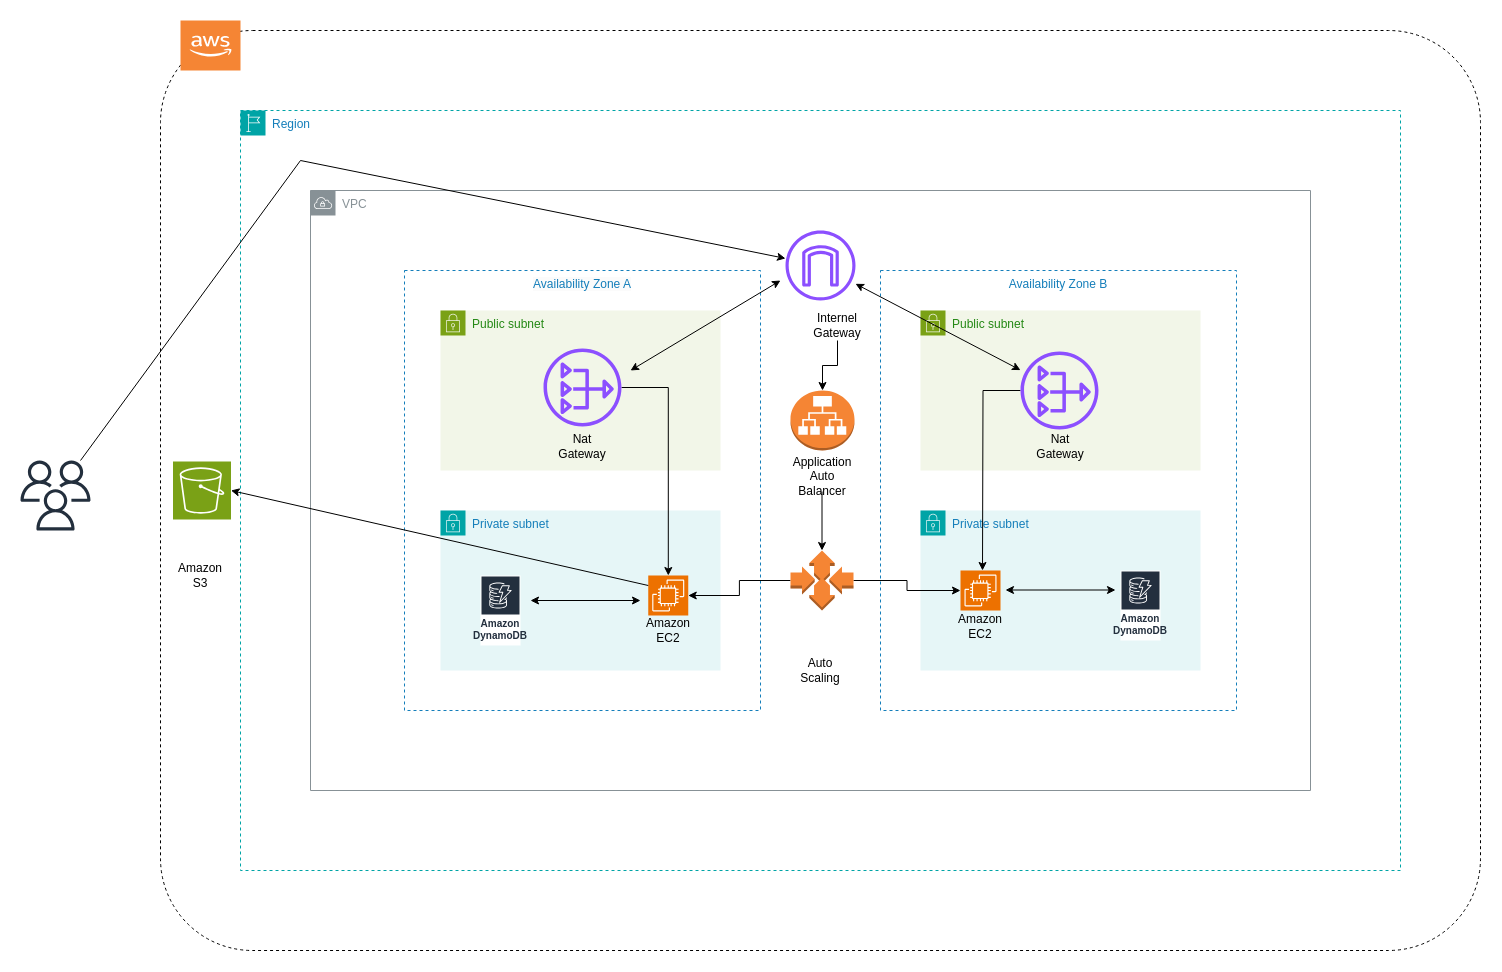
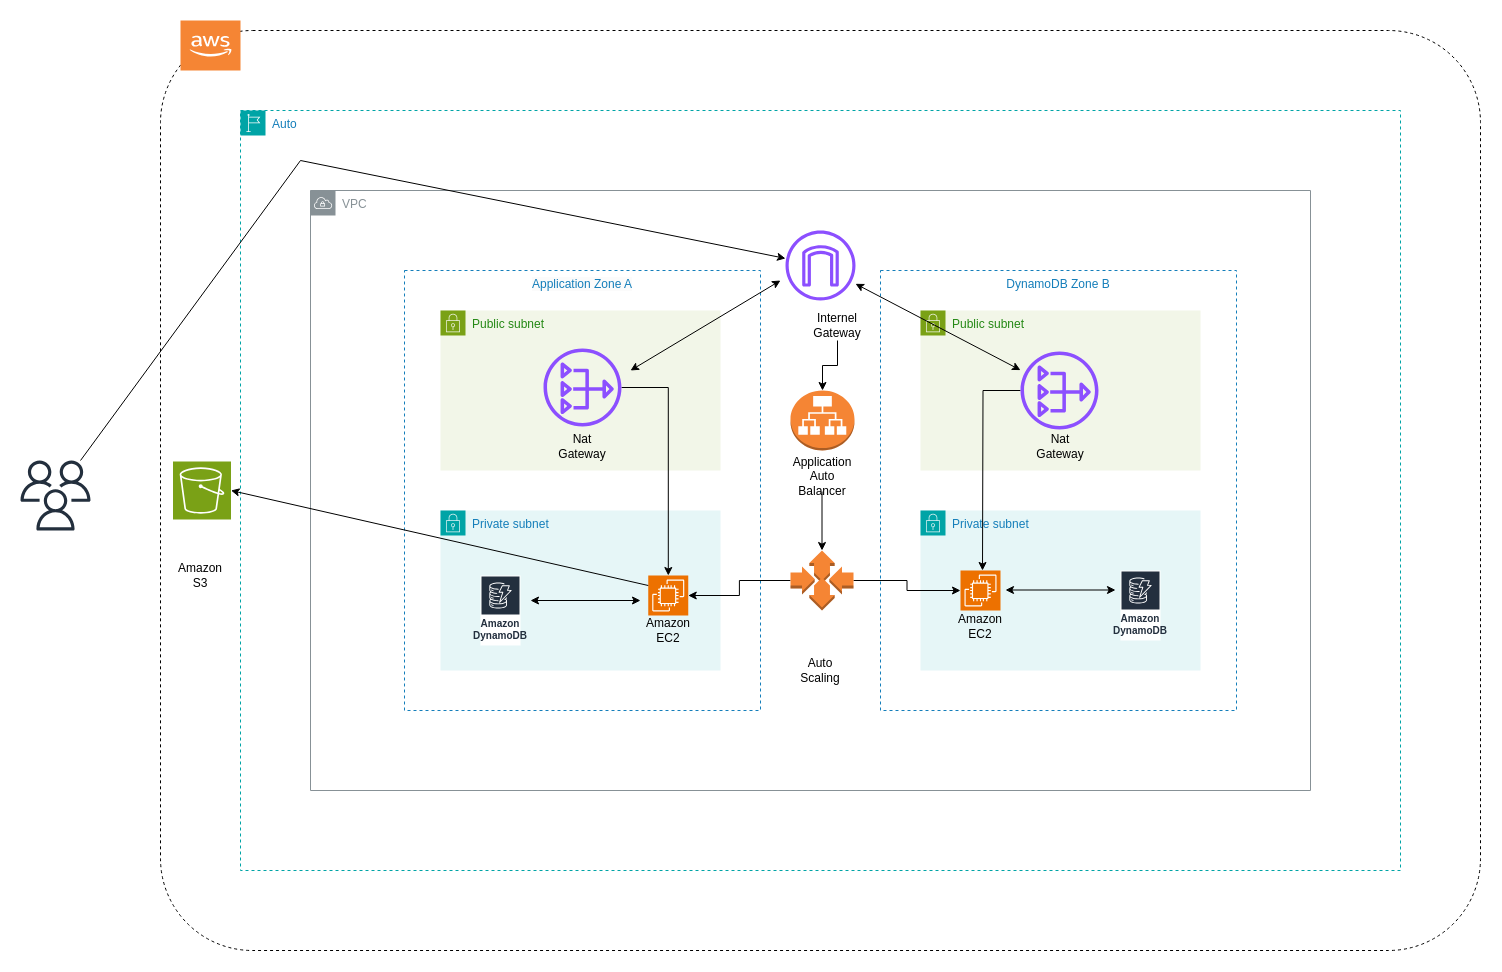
  <mxCell id="0" />
  <mxCell id="1" parent="0" />
  <mxCell id="2" value="" style="rounded=1;fillColor=none;gradientColor=none;arcSize=10;dashed=1;" vertex="1" parent="1"><mxGeometry x="160" y="30" width="1320" height="920" as="geometry" /></mxCell>
- <mxCell id="3" value="Region" style="points=[[0,0],[0.25,0],[0.5,0],[0.75,0],[1,0],[1,0.25],[1,0.5],[1,0.75],[1,1],[0.75,1],[0.5,1],[0.25,1],[0,1],[0,0.75],[0,0.5],[0,0.25]];outlineConnect=0;gradientColor=none;html=1;whiteSpace=wrap;fontSize=12;fontStyle=0;container=1;pointerEvents=0;collapsible=0;recursiveResize=0;shape=mxgraph.aws4.group;grIcon=mxgraph.aws4.group_region;strokeColor=#00A4A6;fillColor=none;verticalAlign=top;align=left;spacingLeft=30;fontColor=#147EBA;dashed=1;" vertex="1" parent="1"><mxGeometry x="240" y="110" width="1160" height="760" as="geometry" /></mxCell>
+ <mxCell id="3" value="Auto" style="points=[[0,0],[0.25,0],[0.5,0],[0.75,0],[1,0],[1,0.25],[1,0.5],[1,0.75],[1,1],[0.75,1],[0.5,1],[0.25,1],[0,1],[0,0.75],[0,0.5],[0,0.25]];outlineConnect=0;gradientColor=none;html=1;whiteSpace=wrap;fontSize=12;fontStyle=0;container=1;pointerEvents=0;collapsible=0;recursiveResize=0;shape=mxgraph.aws4.group;grIcon=mxgraph.aws4.group_region;strokeColor=#00A4A6;fillColor=none;verticalAlign=top;align=left;spacingLeft=30;fontColor=#147EBA;dashed=1;" vertex="1" parent="1"><mxGeometry x="240" y="110" width="1160" height="760" as="geometry" /></mxCell>
  <mxCell id="4" value="VPC" style="sketch=0;outlineConnect=0;gradientColor=none;html=1;whiteSpace=wrap;fontSize=12;fontStyle=0;shape=mxgraph.aws4.group;grIcon=mxgraph.aws4.group_vpc;strokeColor=#879196;fillColor=none;verticalAlign=top;align=left;spacingLeft=30;fontColor=#879196;dashed=0;" vertex="1" parent="1"><mxGeometry x="310" y="190" width="1000" height="600" as="geometry" /></mxCell>
- <mxCell id="5" value="&lt;span style=&quot;color: rgb(20, 126, 186); font-family: Helvetica; font-size: 12px; font-style: normal; font-variant-ligatures: normal; font-variant-caps: normal; letter-spacing: normal; orphans: 2; text-align: center; text-indent: 0px; text-transform: none; widows: 2; word-spacing: 0px; -webkit-text-stroke-width: 0px; white-space: normal; background-color: rgb(251, 251, 251); text-decoration-thickness: initial; text-decoration-style: initial; text-decoration-color: initial; float: none; display: inline !important;&quot;&gt;Availability Zone A&lt;/span&gt;" style="fillColor=none;strokeColor=#147EBA;dashed=1;verticalAlign=top;fontStyle=0;fontColor=#147EBA;whiteSpace=wrap;html=1;" vertex="1" parent="1"><mxGeometry x="404" y="270" width="356" height="440" as="geometry" /></mxCell>
- <mxCell id="6" value="Availability Zone B" style="fillColor=none;strokeColor=#147EBA;dashed=1;verticalAlign=top;fontStyle=0;fontColor=#147EBA;whiteSpace=wrap;html=1;" vertex="1" parent="1"><mxGeometry x="880" y="270" width="356" height="440" as="geometry" /></mxCell>
+ <mxCell id="5" value="&lt;span style=&quot;color: rgb(20, 126, 186); font-family: Helvetica; font-size: 12px; font-style: normal; font-variant-ligatures: normal; font-variant-caps: normal; letter-spacing: normal; orphans: 2; text-align: center; text-indent: 0px; text-transform: none; widows: 2; word-spacing: 0px; -webkit-text-stroke-width: 0px; white-space: normal; background-color: rgb(251, 251, 251); text-decoration-thickness: initial; text-decoration-style: initial; text-decoration-color: initial; float: none; display: inline !important;&quot;&gt;Application Zone A&lt;/span&gt;" style="fillColor=none;strokeColor=#147EBA;dashed=1;verticalAlign=top;fontStyle=0;fontColor=#147EBA;whiteSpace=wrap;html=1;" vertex="1" parent="1"><mxGeometry x="404" y="270" width="356" height="440" as="geometry" /></mxCell>
+ <mxCell id="6" value="DynamoDB Zone B" style="fillColor=none;strokeColor=#147EBA;dashed=1;verticalAlign=top;fontStyle=0;fontColor=#147EBA;whiteSpace=wrap;html=1;" vertex="1" parent="1"><mxGeometry x="880" y="270" width="356" height="440" as="geometry" /></mxCell>
  <mxCell id="7" value="Public subnet" style="points=[[0,0],[0.25,0],[0.5,0],[0.75,0],[1,0],[1,0.25],[1,0.5],[1,0.75],[1,1],[0.75,1],[0.5,1],[0.25,1],[0,1],[0,0.75],[0,0.5],[0,0.25]];outlineConnect=0;gradientColor=none;html=1;whiteSpace=wrap;fontSize=12;fontStyle=0;container=1;pointerEvents=0;collapsible=0;recursiveResize=0;shape=mxgraph.aws4.group;grIcon=mxgraph.aws4.group_security_group;grStroke=0;strokeColor=#7AA116;fillColor=#F2F6E8;verticalAlign=top;align=left;spacingLeft=30;fontColor=#248814;dashed=0;" vertex="1" parent="1"><mxGeometry x="440" y="310" width="280" height="160" as="geometry" /></mxCell>
  <mxCell id="8" value="Nat Gateway" style="text;html=1;align=center;verticalAlign=middle;whiteSpace=wrap;rounded=0;" vertex="1" parent="7"><mxGeometry x="112" y="121" width="60" height="30" as="geometry" /></mxCell>
  <mxCell id="9" value="Public subnet" style="points=[[0,0],[0.25,0],[0.5,0],[0.75,0],[1,0],[1,0.25],[1,0.5],[1,0.75],[1,1],[0.75,1],[0.5,1],[0.25,1],[0,1],[0,0.75],[0,0.5],[0,0.25]];outlineConnect=0;gradientColor=none;html=1;whiteSpace=wrap;fontSize=12;fontStyle=0;container=1;pointerEvents=0;collapsible=0;recursiveResize=0;shape=mxgraph.aws4.group;grIcon=mxgraph.aws4.group_security_group;grStroke=0;strokeColor=#7AA116;fillColor=#F2F6E8;verticalAlign=top;align=left;spacingLeft=30;fontColor=#248814;dashed=0;" vertex="1" parent="1"><mxGeometry x="920" y="310" width="280" height="160" as="geometry" /></mxCell>
  <mxCell id="10" value="Nat Gateway" style="text;html=1;align=center;verticalAlign=middle;whiteSpace=wrap;rounded=0;" vertex="1" parent="9"><mxGeometry x="110" y="121" width="60" height="30" as="geometry" /></mxCell>
  <mxCell id="11" value="Private subnet" style="points=[[0,0],[0.25,0],[0.5,0],[0.75,0],[1,0],[1,0.25],[1,0.5],[1,0.75],[1,1],[0.75,1],[0.5,1],[0.25,1],[0,1],[0,0.75],[0,0.5],[0,0.25]];outlineConnect=0;gradientColor=none;html=1;whiteSpace=wrap;fontSize=12;fontStyle=0;container=1;pointerEvents=0;collapsible=0;recursiveResize=0;shape=mxgraph.aws4.group;grIcon=mxgraph.aws4.group_security_group;grStroke=0;strokeColor=#00A4A6;fillColor=#E6F6F7;verticalAlign=top;align=left;spacingLeft=30;fontColor=#147EBA;dashed=0;" vertex="1" parent="1"><mxGeometry x="440" y="510" width="280" height="160" as="geometry" /></mxCell>
  <mxCell id="12" value="" style="sketch=0;points=[[0,0,0],[0.25,0,0],[0.5,0,0],[0.75,0,0],[1,0,0],[0,1,0],[0.25,1,0],[0.5,1,0],[0.75,1,0],[1,1,0],[0,0.25,0],[0,0.5,0],[0,0.75,0],[1,0.25,0],[1,0.5,0],[1,0.75,0]];outlineConnect=0;fontColor=#232F3E;fillColor=#ED7100;strokeColor=#ffffff;dashed=0;verticalLabelPosition=bottom;verticalAlign=top;align=center;html=1;fontSize=12;fontStyle=1;aspect=fixed;shape=mxgraph.aws4.resourceIcon;resIcon=mxgraph.aws4.ec2;" vertex="1" parent="11"><mxGeometry x="207.75" y="65" width="40" height="40" as="geometry" /></mxCell>
  <mxCell id="13" value="Amazon EC2" style="text;html=1;align=center;verticalAlign=middle;whiteSpace=wrap;rounded=0;" vertex="1" parent="11"><mxGeometry x="200" y="105" width="55.5" height="30" as="geometry" /></mxCell>
  <mxCell id="14" value="" style="endArrow=classic;startArrow=classic;html=1;rounded=0;" edge="1" parent="11"><mxGeometry width="50" height="50" relative="1" as="geometry"><mxPoint x="90" y="90" as="sourcePoint" /><mxPoint x="200" y="90" as="targetPoint" /></mxGeometry></mxCell>
  <mxCell id="15" value="Private subnet" style="points=[[0,0],[0.25,0],[0.5,0],[0.75,0],[1,0],[1,0.25],[1,0.5],[1,0.75],[1,1],[0.75,1],[0.5,1],[0.25,1],[0,1],[0,0.75],[0,0.5],[0,0.25]];outlineConnect=0;gradientColor=none;html=1;whiteSpace=wrap;fontSize=12;fontStyle=0;container=1;pointerEvents=0;collapsible=0;recursiveResize=0;shape=mxgraph.aws4.group;grIcon=mxgraph.aws4.group_security_group;grStroke=0;strokeColor=#00A4A6;fillColor=#E6F6F7;verticalAlign=top;align=left;spacingLeft=30;fontColor=#147EBA;dashed=0;" vertex="1" parent="1"><mxGeometry x="920" y="510" width="280" height="160" as="geometry" /></mxCell>
  <mxCell id="16" value="Amazon EC2" style="text;html=1;align=center;verticalAlign=middle;whiteSpace=wrap;rounded=0;" vertex="1" parent="15"><mxGeometry x="32.25" y="100" width="55.5" height="31" as="geometry" /></mxCell>
  <mxCell id="17" value="" style="sketch=0;points=[[0,0,0],[0.25,0,0],[0.5,0,0],[0.75,0,0],[1,0,0],[0,1,0],[0.25,1,0],[0.5,1,0],[0.75,1,0],[1,1,0],[0,0.25,0],[0,0.5,0],[0,0.75,0],[1,0.25,0],[1,0.5,0],[1,0.75,0]];outlineConnect=0;fontColor=#232F3E;fillColor=#ED7100;strokeColor=#ffffff;dashed=0;verticalLabelPosition=bottom;verticalAlign=top;align=center;html=1;fontSize=12;fontStyle=1;aspect=fixed;shape=mxgraph.aws4.resourceIcon;resIcon=mxgraph.aws4.ec2;" vertex="1" parent="15"><mxGeometry x="40" y="60" width="40" height="40" as="geometry" /></mxCell>
  <mxCell id="18" value="" style="sketch=0;outlineConnect=0;fontColor=#232F3E;gradientColor=none;fillColor=#8C4FFF;strokeColor=none;dashed=0;verticalLabelPosition=bottom;verticalAlign=top;align=center;html=1;fontSize=12;fontStyle=0;aspect=fixed;pointerEvents=1;shape=mxgraph.aws4.internet_gateway;" vertex="1" parent="1"><mxGeometry x="785" y="230" width="70" height="70" as="geometry" /></mxCell>
  <mxCell id="19" value="" style="edgeStyle=orthogonalEdgeStyle;rounded=0;orthogonalLoop=1;jettySize=auto;html=1;" edge="1" parent="1" source="20" target="12"><mxGeometry relative="1" as="geometry"><mxPoint x="700" y="387" as="targetPoint" /></mxGeometry></mxCell>
  <mxCell id="20" value="" style="sketch=0;outlineConnect=0;fontColor=#232F3E;gradientColor=none;fillColor=#8C4FFF;strokeColor=none;dashed=0;verticalLabelPosition=bottom;verticalAlign=top;align=center;html=1;fontSize=12;fontStyle=0;aspect=fixed;pointerEvents=1;shape=mxgraph.aws4.nat_gateway;" vertex="1" parent="1"><mxGeometry x="543" y="348" width="78" height="78" as="geometry" /></mxCell>
  <mxCell id="21" value="" style="edgeStyle=orthogonalEdgeStyle;rounded=0;orthogonalLoop=1;jettySize=auto;html=1;" edge="1" parent="1" source="22"><mxGeometry relative="1" as="geometry"><mxPoint x="940" y="390" as="sourcePoint" /><mxPoint x="982" y="570" as="targetPoint" /></mxGeometry></mxCell>
  <mxCell id="22" value="" style="sketch=0;outlineConnect=0;fontColor=#232F3E;gradientColor=none;fillColor=#8C4FFF;strokeColor=none;dashed=0;verticalLabelPosition=bottom;verticalAlign=top;align=center;html=1;fontSize=12;fontStyle=0;aspect=fixed;pointerEvents=1;shape=mxgraph.aws4.nat_gateway;" vertex="1" parent="1"><mxGeometry x="1020" y="351" width="78" height="78" as="geometry" /></mxCell>
  <mxCell id="23" value="" style="sketch=0;points=[[0,0,0],[0.25,0,0],[0.5,0,0],[0.75,0,0],[1,0,0],[0,1,0],[0.25,1,0],[0.5,1,0],[0.75,1,0],[1,1,0],[0,0.25,0],[0,0.5,0],[0,0.75,0],[1,0.25,0],[1,0.5,0],[1,0.75,0]];outlineConnect=0;fontColor=#232F3E;fillColor=#7AA116;strokeColor=#ffffff;dashed=0;verticalLabelPosition=bottom;verticalAlign=top;align=center;html=1;fontSize=12;fontStyle=0;aspect=fixed;shape=mxgraph.aws4.resourceIcon;resIcon=mxgraph.aws4.s3;" vertex="1" parent="1"><mxGeometry x="172.5" y="461" width="58" height="58" as="geometry" /></mxCell>
  <mxCell id="24" value="Amazon S3" style="text;html=1;align=center;verticalAlign=middle;whiteSpace=wrap;rounded=0;" vertex="1" parent="1"><mxGeometry x="170" y="554" width="60" height="41" as="geometry" /></mxCell>
  <mxCell id="25" value="" style="outlineConnect=0;dashed=0;verticalLabelPosition=bottom;verticalAlign=top;align=center;html=1;shape=mxgraph.aws3.application_load_balancer;fillColor=#F58534;gradientColor=none;" vertex="1" parent="1"><mxGeometry x="790" y="390" width="64" height="60" as="geometry" /></mxCell>
  <mxCell id="26" value="" style="edgeStyle=orthogonalEdgeStyle;rounded=0;orthogonalLoop=1;jettySize=auto;html=1;" edge="1" parent="1" source="27" target="30"><mxGeometry relative="1" as="geometry" /></mxCell>
  <mxCell id="27" value="Application&lt;div&gt;Auto Balancer&lt;/div&gt;" style="text;html=1;align=center;verticalAlign=middle;whiteSpace=wrap;rounded=0;" vertex="1" parent="1"><mxGeometry x="791.5" y="461" width="60" height="30" as="geometry" /></mxCell>
  <mxCell id="28" value="" style="edgeStyle=orthogonalEdgeStyle;rounded=0;orthogonalLoop=1;jettySize=auto;html=1;entryX=1;entryY=0.5;entryDx=0;entryDy=0;entryPerimeter=0;" edge="1" parent="1" source="30" target="12"><mxGeometry relative="1" as="geometry" /></mxCell>
  <mxCell id="29" value="" style="edgeStyle=orthogonalEdgeStyle;rounded=0;orthogonalLoop=1;jettySize=auto;html=1;" edge="1" parent="1" source="30" target="17"><mxGeometry relative="1" as="geometry" /></mxCell>
  <mxCell id="30" value="" style="outlineConnect=0;dashed=0;verticalLabelPosition=bottom;verticalAlign=top;align=center;html=1;shape=mxgraph.aws3.auto_scaling;fillColor=#F58534;gradientColor=none;" vertex="1" parent="1"><mxGeometry x="790" y="550" width="63" height="60" as="geometry" /></mxCell>
  <mxCell id="31" value="Auto Scaling" style="text;html=1;align=center;verticalAlign=middle;whiteSpace=wrap;rounded=0;" vertex="1" parent="1"><mxGeometry x="790" y="655" width="60" height="30" as="geometry" /></mxCell>
  <mxCell id="32" value="" style="edgeStyle=orthogonalEdgeStyle;rounded=0;orthogonalLoop=1;jettySize=auto;html=1;" edge="1" parent="1" source="33" target="25"><mxGeometry relative="1" as="geometry" /></mxCell>
  <mxCell id="33" value="Internel Gateway" style="text;html=1;align=center;verticalAlign=middle;whiteSpace=wrap;rounded=0;" vertex="1" parent="1"><mxGeometry x="807" y="310" width="60" height="30" as="geometry" /></mxCell>
  <mxCell id="34" value="" style="endArrow=classic;startArrow=classic;html=1;rounded=0;" edge="1" parent="1"><mxGeometry width="50" height="50" relative="1" as="geometry"><mxPoint x="630" y="370" as="sourcePoint" /><mxPoint x="780" y="280" as="targetPoint" /></mxGeometry></mxCell>
  <mxCell id="35" value="" style="endArrow=classic;startArrow=classic;html=1;rounded=0;" edge="1" parent="1" source="22" target="18"><mxGeometry width="50" height="50" relative="1" as="geometry"><mxPoint x="640" y="380" as="sourcePoint" /><mxPoint x="790" y="290" as="targetPoint" /></mxGeometry></mxCell>
  <mxCell id="36" value="" style="endArrow=classic;startArrow=classic;html=1;rounded=0;" edge="1" parent="1"><mxGeometry width="50" height="50" relative="1" as="geometry"><mxPoint x="1005" y="589.5" as="sourcePoint" /><mxPoint x="1115" y="589.5" as="targetPoint" /></mxGeometry></mxCell>
  <mxCell id="37" value="Amazon DynamoDB" style="sketch=0;outlineConnect=0;fontColor=#232F3E;gradientColor=none;strokeColor=#ffffff;fillColor=#232F3E;dashed=0;verticalLabelPosition=middle;verticalAlign=bottom;align=center;html=1;whiteSpace=wrap;fontSize=10;fontStyle=1;spacing=3;shape=mxgraph.aws4.productIcon;prIcon=mxgraph.aws4.dynamodb;" vertex="1" parent="1"><mxGeometry x="480" y="575" width="40" height="70" as="geometry" /></mxCell>
  <mxCell id="38" value="Amazon DynamoDB" style="sketch=0;outlineConnect=0;fontColor=#232F3E;gradientColor=none;strokeColor=#ffffff;fillColor=#232F3E;dashed=0;verticalLabelPosition=middle;verticalAlign=bottom;align=center;html=1;whiteSpace=wrap;fontSize=10;fontStyle=1;spacing=3;shape=mxgraph.aws4.productIcon;prIcon=mxgraph.aws4.dynamodb;" vertex="1" parent="1"><mxGeometry x="1120" y="570" width="40" height="70" as="geometry" /></mxCell>
  <mxCell id="39" value="" style="endArrow=classic;html=1;rounded=0;entryX=1;entryY=0.5;entryDx=0;entryDy=0;entryPerimeter=0;exitX=0;exitY=0.25;exitDx=0;exitDy=0;exitPerimeter=0;" edge="1" parent="1" source="12" target="23"><mxGeometry width="50" height="50" relative="1" as="geometry"><mxPoint x="670" y="370" as="sourcePoint" /><mxPoint x="720" y="320" as="targetPoint" /></mxGeometry></mxCell>
  <mxCell id="40" value="" style="sketch=0;outlineConnect=0;fontColor=#232F3E;gradientColor=none;fillColor=#232F3D;strokeColor=none;dashed=0;verticalLabelPosition=bottom;verticalAlign=top;align=center;html=1;fontSize=12;fontStyle=0;aspect=fixed;pointerEvents=1;shape=mxgraph.aws4.users;" vertex="1" parent="1"><mxGeometry x="20" y="460" width="70" height="70" as="geometry" /></mxCell>
  <mxCell id="41" value="" style="endArrow=classic;html=1;rounded=0;" edge="1" parent="1" target="18"><mxGeometry width="50" height="50" relative="1" as="geometry"><mxPoint x="80" y="460" as="sourcePoint" /><mxPoint x="130" y="410" as="targetPoint" /><Array as="points"><mxPoint x="300" y="160" /></Array></mxGeometry></mxCell>
  <mxCell id="42" value="" style="outlineConnect=0;dashed=0;verticalLabelPosition=bottom;verticalAlign=top;align=center;html=1;shape=mxgraph.aws3.cloud_2;fillColor=#F58534;gradientColor=none;" vertex="1" parent="1"><mxGeometry x="180" y="20" width="60" height="50" as="geometry" /></mxCell>
